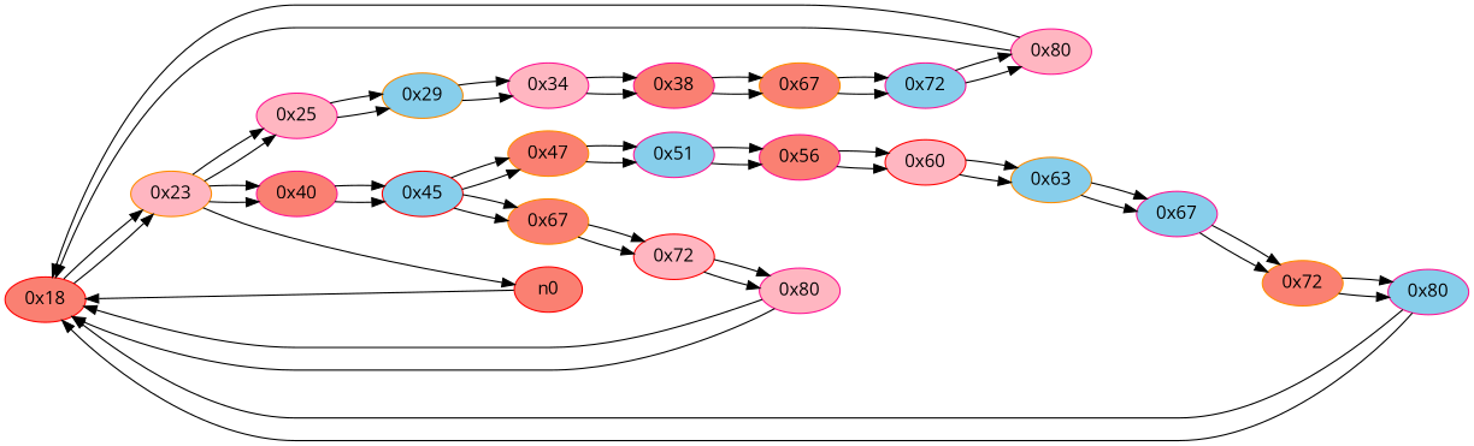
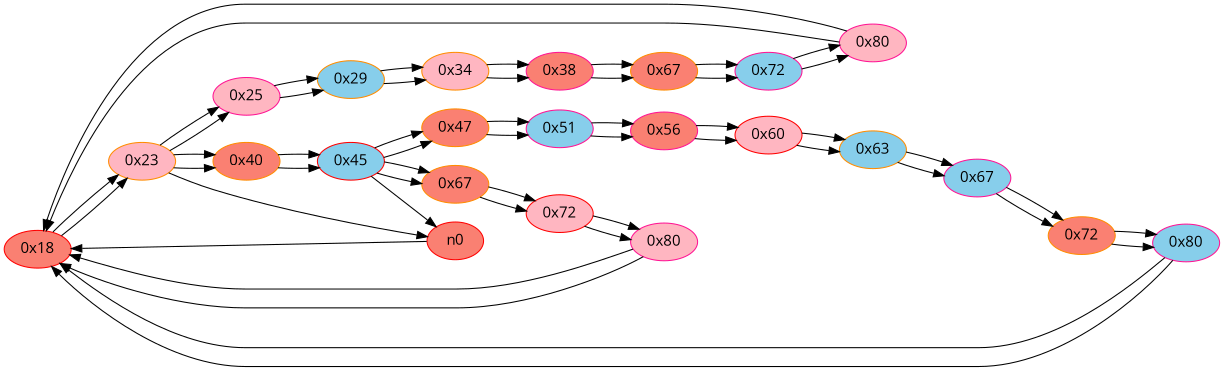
  digraph {
    fontname="Open Sans"
    rankdir=LR
    node [color=deeppink fillcolor=salmon fontname="Open Sans" style=filled]
    edge [fontname="Open Sans"]
    n1 [color=red label="0x18"]
    n2 [color=darkorange fillcolor=lightpink label="0x23"]
    n3 [fillcolor=lightpink label="0x25"]
-   n10 [label="0x40"]
+   n10 [color=darkorange label="0x40"]
    n0 [color=red]
    n4 [color=darkorange fillcolor=skyblue label="0x29"]
    n11 [color=red fillcolor=skyblue label="0x45"]
-   n5 [fillcolor=lightpink label="0x34"]
+   n5 [color=darkorange fillcolor=lightpink label="0x34"]
    n6 [label="0x38"]
    n7 [color=darkorange label="0x67"]
    n8 [fillcolor=skyblue label="0x72"]
    n9 [fillcolor=lightpink label="0x80"]
    n12 [color=darkorange label="0x67"]
    n15 [color=darkorange label="0x47"]
    n13 [color=red fillcolor=lightpink label="0x72"]
    n16 [fillcolor=skyblue label="0x51"]
    n14 [fillcolor=lightpink label="0x80"]
    n17 [label="0x56"]
    n18 [color=red fillcolor=lightpink label="0x60"]
    n19 [color=darkorange fillcolor=skyblue label="0x63"]
    n20 [fillcolor=skyblue label="0x67"]
    n21 [color=darkorange label="0x72"]
    n22 [fillcolor=skyblue label="0x80"]
    n1 -> n2
    n1 -> n2
    n2 -> n3
    n2 -> n3
    n2 -> n10
    n2 -> n10
    n2 -> n0
    n3 -> n4
    n3 -> n4
    n10 -> n11
    n10 -> n11
    n0 -> n1
    n4 -> n5
    n4 -> n5
+   n11 -> n0
    n11 -> n12
    n11 -> n12
    n11 -> n15
    n11 -> n15
    n5 -> n6
    n5 -> n6
    n6 -> n7
    n6 -> n7
    n7 -> n8
    n7 -> n8
    n8 -> n9
    n8 -> n9
    n9 -> n1
    n9 -> n1
    n12 -> n13
    n12 -> n13
    n15 -> n16
    n15 -> n16
    n13 -> n14
    n13 -> n14
    n16 -> n17
    n16 -> n17
    n14 -> n1
    n14 -> n1
    n17 -> n18
    n17 -> n18
    n18 -> n19
    n18 -> n19
    n19 -> n20
    n19 -> n20
    n20 -> n21
    n20 -> n21
    n21 -> n22
    n21 -> n22
    n22 -> n1
    n22 -> n1
  }
